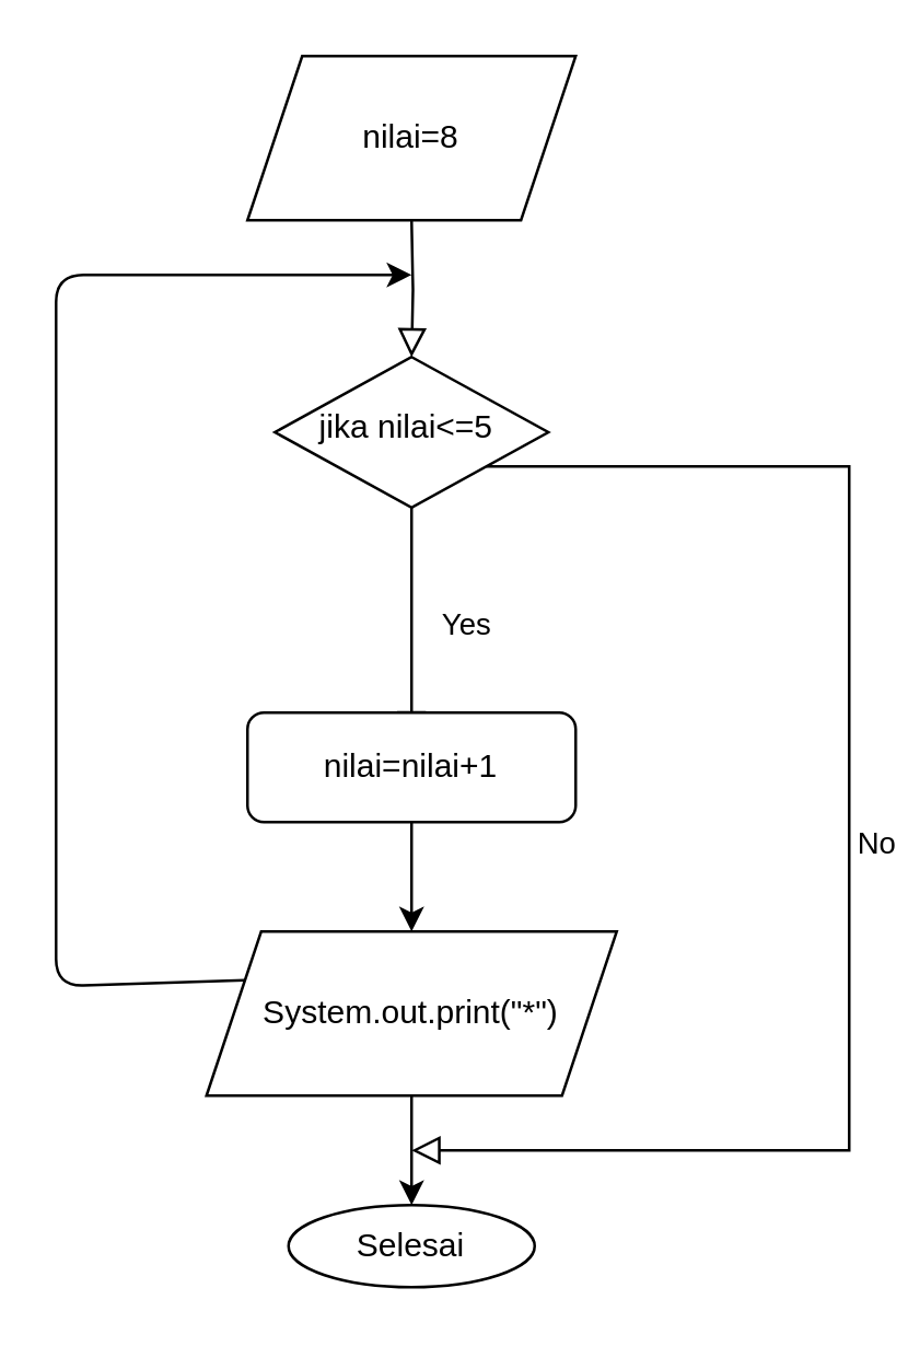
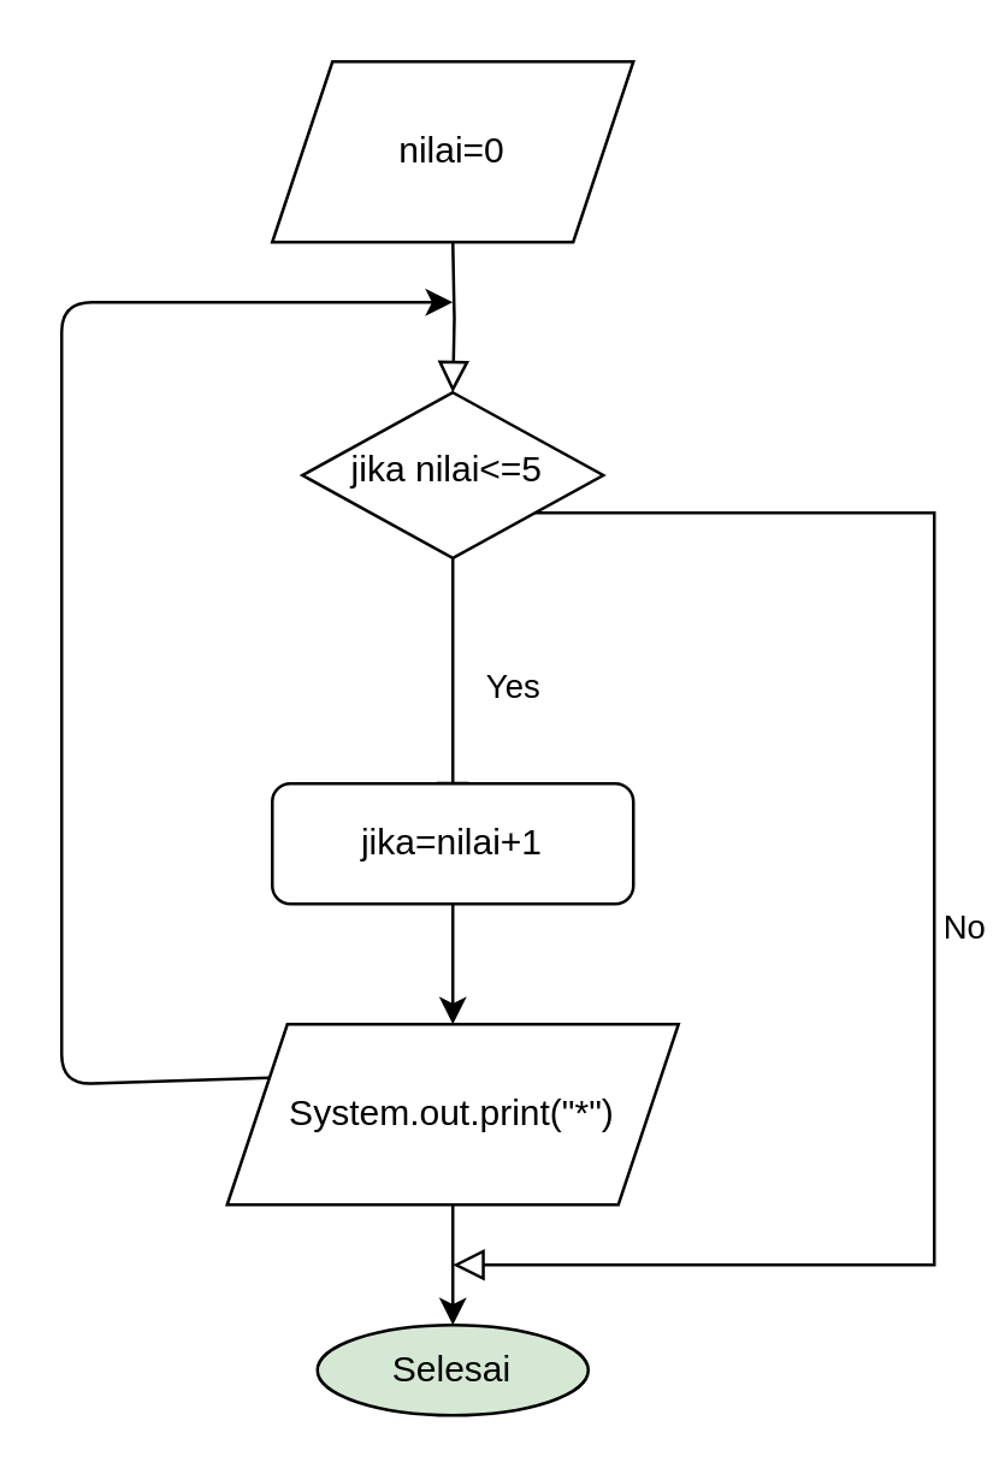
  <mxCell id="0" />
  <mxCell id="1" parent="0" />
  <mxCell id="2" value="" style="rounded=0;html=1;jettySize=auto;orthogonalLoop=1;fontSize=11;endArrow=block;endFill=0;endSize=8;strokeWidth=1;shadow=0;labelBackgroundColor=none;edgeStyle=orthogonalEdgeStyle;" parent="1" target="4" edge="1"><mxGeometry relative="1" as="geometry"><mxPoint x="150" y="80" as="sourcePoint" /></mxGeometry></mxCell>
  <mxCell id="3" value="Yes" style="rounded=0;html=1;jettySize=auto;orthogonalLoop=1;fontSize=11;endArrow=block;endFill=0;endSize=8;strokeWidth=1;shadow=0;labelBackgroundColor=none;edgeStyle=orthogonalEdgeStyle;" parent="1" source="4" edge="1"><mxGeometry y="20" relative="1" as="geometry"><mxPoint as="offset" /><mxPoint x="150" y="270" as="targetPoint" /></mxGeometry></mxCell>
  <mxCell id="4" value="jika nilai&amp;lt;=5&amp;nbsp;&lt;br&gt;" style="rhombus;whiteSpace=wrap;html=1;shadow=0;fontFamily=Helvetica;fontSize=12;align=center;strokeWidth=1;spacing=6;spacingTop=-4;" parent="1" vertex="1"><mxGeometry x="100" y="130" width="100" height="55" as="geometry" /></mxCell>
- <mxCell id="5" value="nilai=nilai+1" style="rounded=1;whiteSpace=wrap;html=1;fontSize=12;glass=0;strokeWidth=1;shadow=0;" parent="1" vertex="1"><mxGeometry x="90" y="260" width="120" height="40" as="geometry" /></mxCell>
- <mxCell id="6" value="nilai=8" style="shape=parallelogram;perimeter=parallelogramPerimeter;whiteSpace=wrap;html=1;fixedSize=1;" vertex="1" parent="1"><mxGeometry x="90" y="20" width="120" height="60" as="geometry" /></mxCell>
+ <mxCell id="5" value="jika=nilai+1" style="rounded=1;whiteSpace=wrap;html=1;fontSize=12;glass=0;strokeWidth=1;shadow=0;" parent="1" vertex="1"><mxGeometry x="90" y="260" width="120" height="40" as="geometry" /></mxCell>
+ <mxCell id="6" value="nilai=0" style="shape=parallelogram;perimeter=parallelogramPerimeter;whiteSpace=wrap;html=1;fixedSize=1;" vertex="1" parent="1"><mxGeometry x="90" y="20" width="120" height="60" as="geometry" /></mxCell>
  <mxCell id="7" value="System.out.print(&quot;*&quot;)" style="shape=parallelogram;perimeter=parallelogramPerimeter;whiteSpace=wrap;html=1;fixedSize=1;" vertex="1" parent="1"><mxGeometry x="75" y="340" width="150" height="60" as="geometry" /></mxCell>
  <mxCell id="8" value="" style="endArrow=classic;html=1;" edge="1" parent="1" source="5" target="7"><mxGeometry width="50" height="50" relative="1" as="geometry"><mxPoint x="140" y="350" as="sourcePoint" /><mxPoint x="160" y="490" as="targetPoint" /></mxGeometry></mxCell>
  <mxCell id="9" value="" style="endArrow=classic;html=1;exitX=0;exitY=0.25;exitDx=0;exitDy=0;" edge="1" parent="1" source="7"><mxGeometry width="50" height="50" relative="1" as="geometry"><mxPoint x="89.062" y="357.812" as="sourcePoint" /><mxPoint x="150" y="100" as="targetPoint" /><Array as="points"><mxPoint x="20" y="360" /><mxPoint x="20" y="100" /></Array></mxGeometry></mxCell>
- <mxCell id="10" value="Selesai" style="ellipse;whiteSpace=wrap;html=1;" vertex="1" parent="1"><mxGeometry x="105" y="440" width="90" height="30" as="geometry" /></mxCell>
+ <mxCell id="10" value="Selesai" style="ellipse;whiteSpace=wrap;html=1;fillColor=#d5e8d4;" vertex="1" parent="1"><mxGeometry x="105" y="440" width="90" height="30" as="geometry" /></mxCell>
  <mxCell id="11" value="" style="endArrow=classic;html=1;exitX=0.5;exitY=1;exitDx=0;exitDy=0;" edge="1" parent="1" source="7"><mxGeometry width="50" height="50" relative="1" as="geometry"><mxPoint x="320" y="320" as="sourcePoint" /><mxPoint x="150" y="440" as="targetPoint" /><Array as="points" /></mxGeometry></mxCell>
  <mxCell id="12" value="No" style="edgeStyle=orthogonalEdgeStyle;rounded=0;html=1;jettySize=auto;orthogonalLoop=1;fontSize=11;endArrow=block;endFill=0;endSize=8;strokeWidth=1;shadow=0;labelBackgroundColor=none;" edge="1" parent="1" source="4"><mxGeometry y="10" relative="1" as="geometry"><mxPoint as="offset" /><mxPoint x="200" y="170" as="sourcePoint" /><mxPoint x="150" y="420" as="targetPoint" /><Array as="points"><mxPoint x="310" y="170" /><mxPoint x="310" y="420" /><mxPoint x="180" y="420" /></Array></mxGeometry></mxCell>
